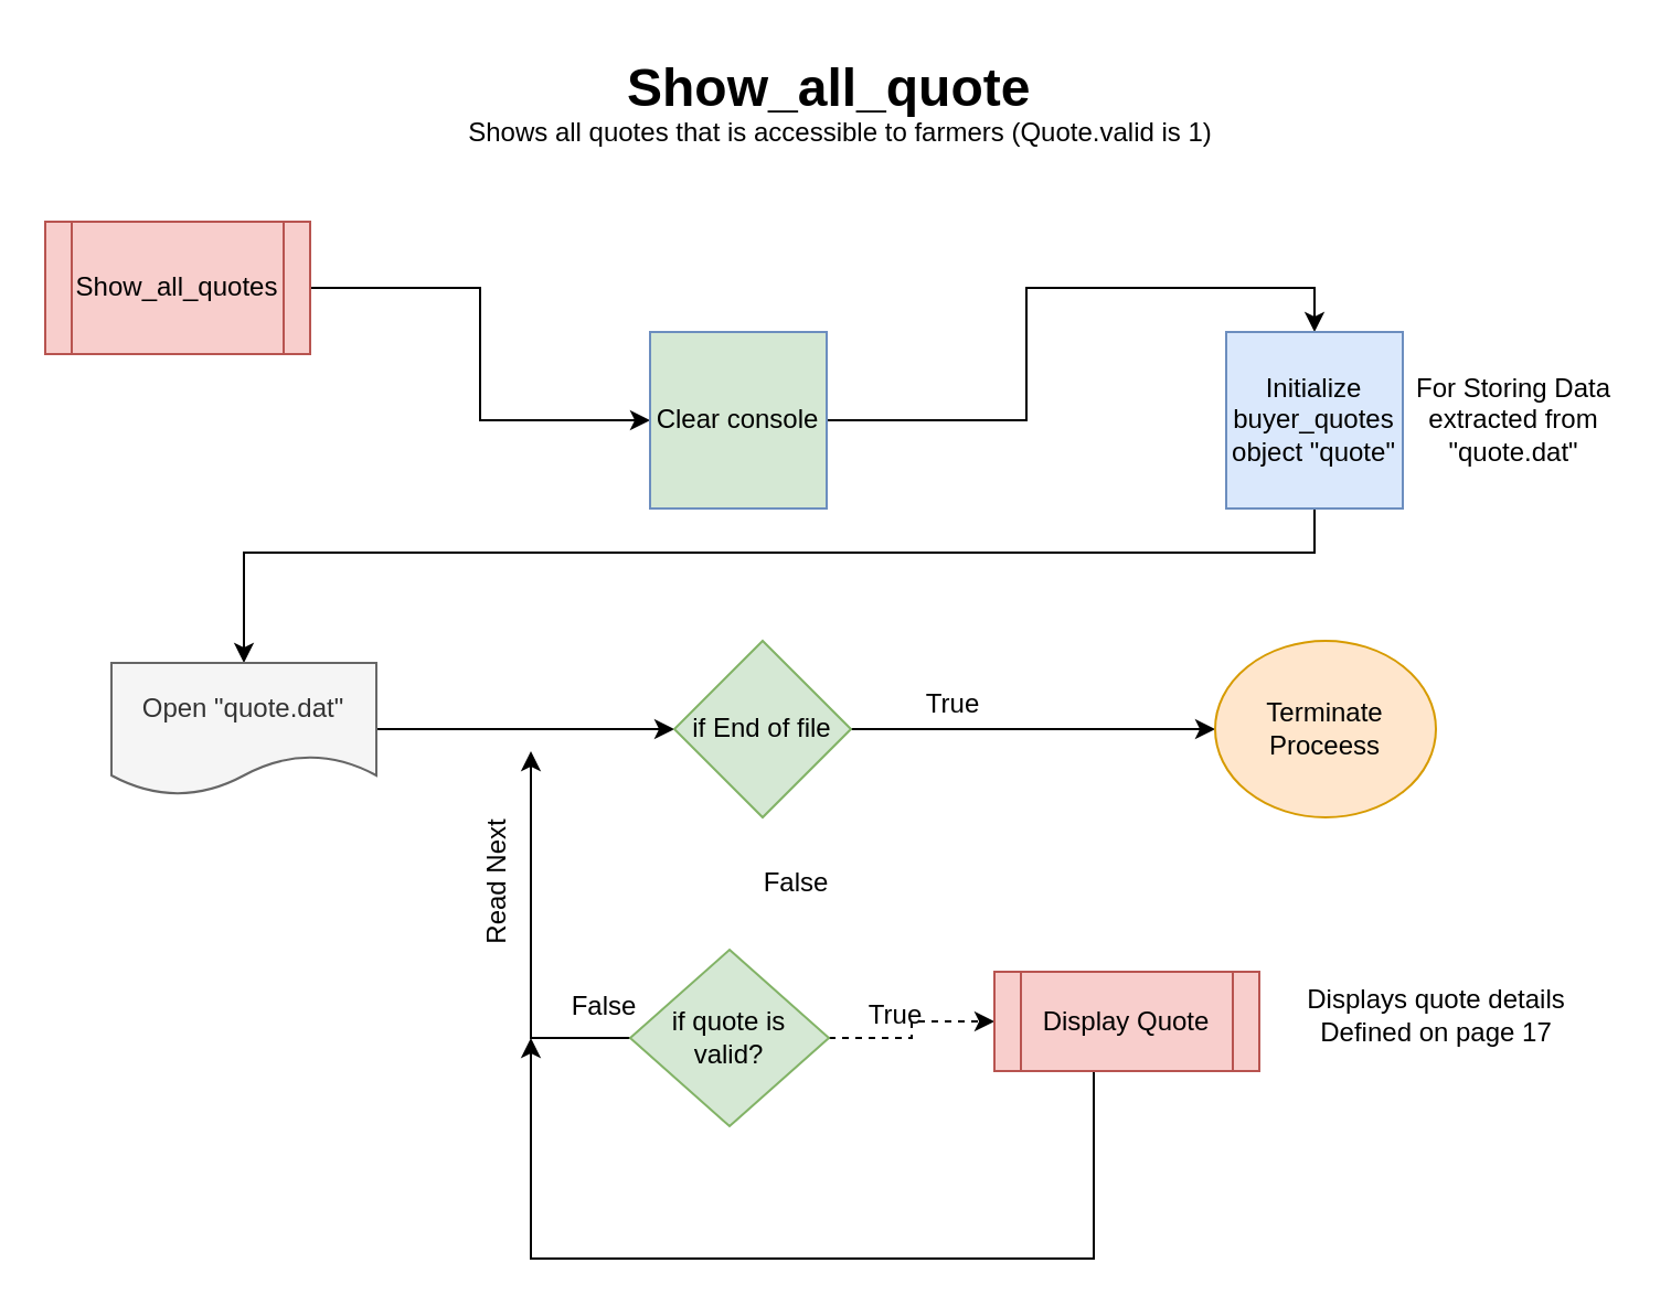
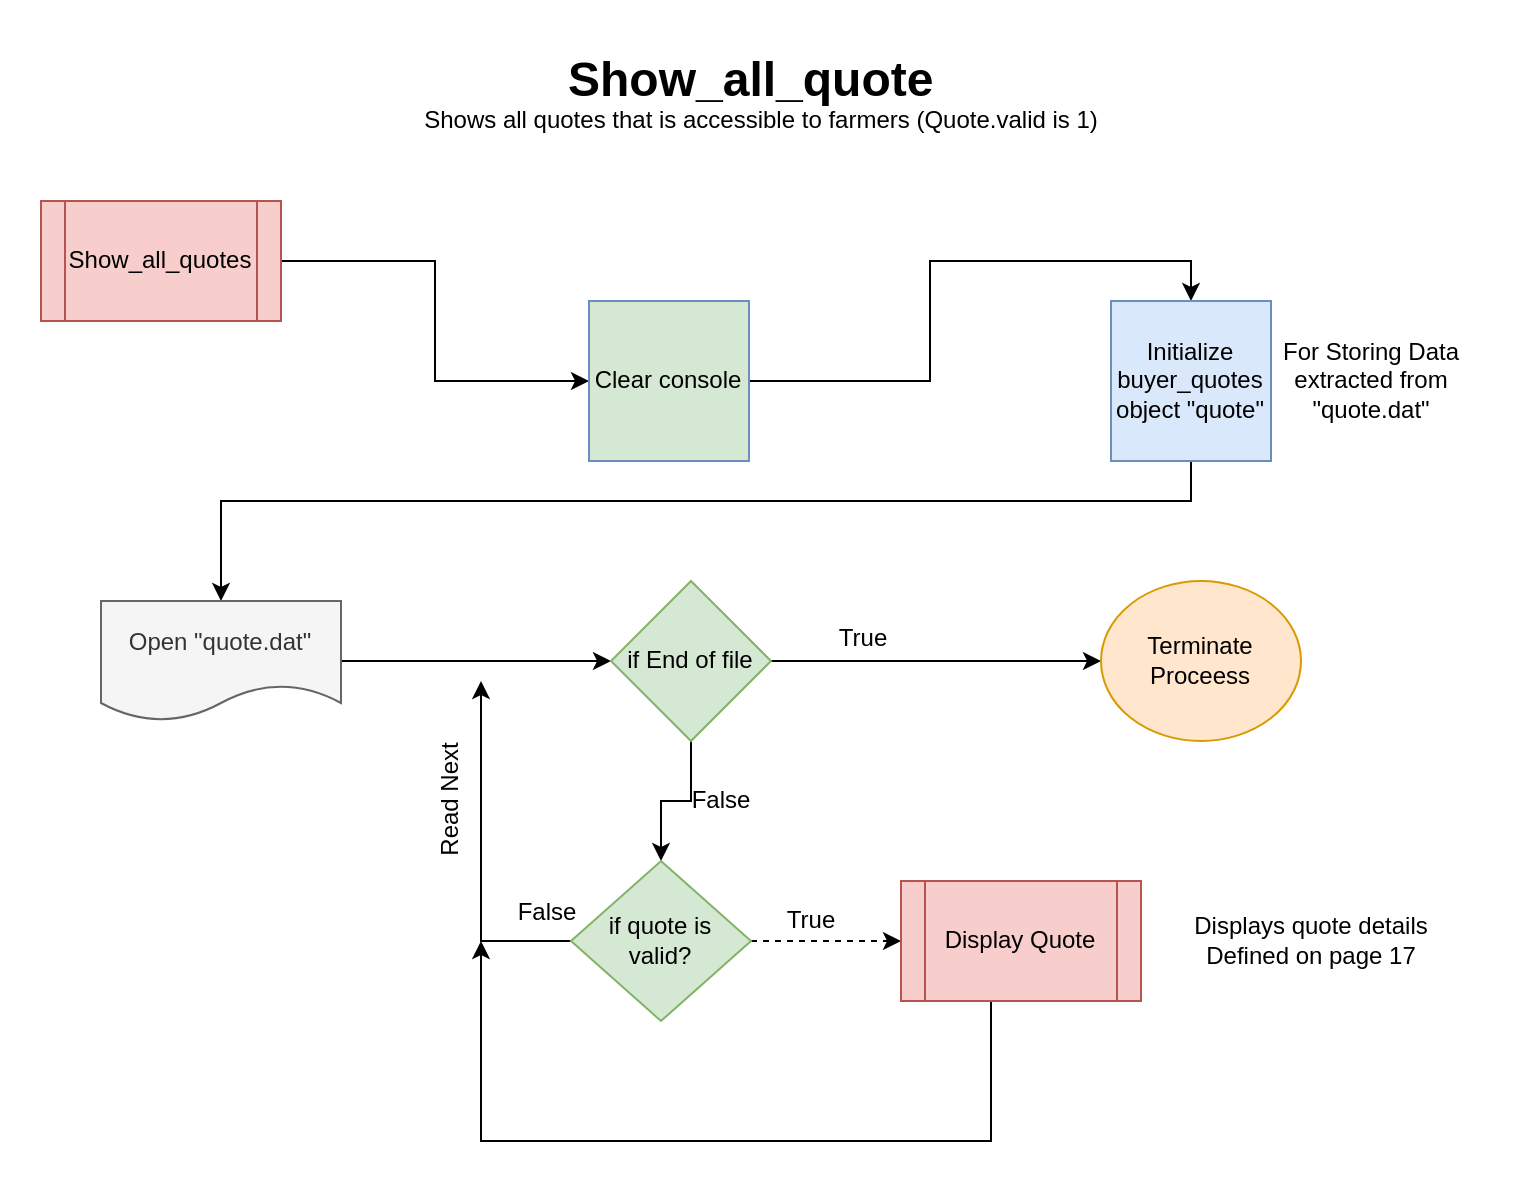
  <mxCell id="0" />
  <mxCell id="1" parent="0" />
  <mxCell id="2" style="edgeStyle=orthogonalEdgeStyle;rounded=0;orthogonalLoop=1;jettySize=auto;html=1;entryX=0;entryY=0.5;entryDx=0;entryDy=0;" parent="1" source="3" target="5" edge="1"><mxGeometry relative="1" as="geometry" /></mxCell>
  <mxCell id="3" value="Show_all_quotes" style="shape=process;whiteSpace=wrap;html=1;backgroundOutline=1;fillColor=#f8cecc;strokeColor=#b85450;" parent="1" vertex="1"><mxGeometry x="20" y="100" width="120" height="60" as="geometry" /></mxCell>
  <mxCell id="4" style="edgeStyle=orthogonalEdgeStyle;rounded=0;orthogonalLoop=1;jettySize=auto;html=1;entryX=0.5;entryY=0;entryDx=0;entryDy=0;" parent="1" source="5" target="7" edge="1"><mxGeometry relative="1" as="geometry" /></mxCell>
  <mxCell id="5" value="Clear console" style="whiteSpace=wrap;html=1;aspect=fixed;fillColor=#d5e8d4;strokeColor=#6c8ebf;" parent="1" vertex="1"><mxGeometry x="294" y="150" width="80" height="80" as="geometry" /></mxCell>
  <mxCell id="6" style="edgeStyle=orthogonalEdgeStyle;rounded=0;orthogonalLoop=1;jettySize=auto;html=1;entryX=0.5;entryY=0;entryDx=0;entryDy=0;" parent="1" source="7" target="9" edge="1"><mxGeometry relative="1" as="geometry"><Array as="points"><mxPoint x="595" y="250" /><mxPoint x="110" y="250" /></Array></mxGeometry></mxCell>
  <mxCell id="7" value="Initialize buyer_quotes object &quot;quote&quot;" style="whiteSpace=wrap;html=1;aspect=fixed;fillColor=#dae8fc;strokeColor=#6c8ebf;" parent="1" vertex="1"><mxGeometry x="555" y="150" width="80" height="80" as="geometry" /></mxCell>
  <mxCell id="8" value="" style="edgeStyle=orthogonalEdgeStyle;rounded=0;orthogonalLoop=1;jettySize=auto;html=1;" parent="1" source="9" target="12" edge="1"><mxGeometry relative="1" as="geometry" /></mxCell>
  <mxCell id="9" value="Open &quot;quote.dat&quot;" style="shape=document;whiteSpace=wrap;html=1;boundedLbl=1;fillColor=#f5f5f5;strokeColor=#666666;fontColor=#333333;" parent="1" vertex="1"><mxGeometry x="50" y="300" width="120" height="60" as="geometry" /></mxCell>
+ <mxCell id="10" value="" style="edgeStyle=orthogonalEdgeStyle;rounded=0;orthogonalLoop=1;jettySize=auto;html=1;" parent="1" source="12" target="15" edge="1"><mxGeometry relative="1" as="geometry" /></mxCell>
  <mxCell id="11" style="edgeStyle=orthogonalEdgeStyle;rounded=0;orthogonalLoop=1;jettySize=auto;html=1;" parent="1" source="12" target="18" edge="1"><mxGeometry relative="1" as="geometry"><mxPoint x="570" y="590" as="targetPoint" /></mxGeometry></mxCell>
  <mxCell id="12" value="if End of file" style="rhombus;whiteSpace=wrap;html=1;fillColor=#d5e8d4;strokeColor=#82b366;" parent="1" vertex="1"><mxGeometry x="305" y="290" width="80" height="80" as="geometry" /></mxCell>
  <mxCell id="13" style="edgeStyle=orthogonalEdgeStyle;rounded=0;orthogonalLoop=1;jettySize=auto;html=1;" parent="1" source="15" edge="1"><mxGeometry relative="1" as="geometry"><mxPoint x="240" y="340" as="targetPoint" /><Array as="points"><mxPoint x="330" y="470" /><mxPoint x="240" y="470" /><mxPoint x="240" y="400" /></Array></mxGeometry></mxCell>
  <mxCell id="14" style="edgeStyle=orthogonalEdgeStyle;rounded=0;orthogonalLoop=1;jettySize=auto;html=1;entryX=0;entryY=0.5;entryDx=0;entryDy=0;dashed=1;" parent="1" source="15" target="17" edge="1"><mxGeometry relative="1" as="geometry" /></mxCell>
  <mxCell id="15" value="if quote is valid?" style="rhombus;whiteSpace=wrap;html=1;strokeWidth=1;spacingLeft=15;spacingRight=15;fillColor=#d5e8d4;strokeColor=#82b366;" parent="1" vertex="1"><mxGeometry x="285" y="430" width="90" height="80" as="geometry" /></mxCell>
  <mxCell id="16" style="edgeStyle=orthogonalEdgeStyle;rounded=0;orthogonalLoop=1;jettySize=auto;html=1;" parent="1" source="17" edge="1"><mxGeometry relative="1" as="geometry"><mxPoint x="240" y="470" as="targetPoint" /><Array as="points"><mxPoint x="495" y="570" /><mxPoint x="240" y="570" /></Array></mxGeometry></mxCell>
- <mxCell id="17" value="Display Quote" style="shape=process;whiteSpace=wrap;html=1;backgroundOutline=1;strokeWidth=1;fillColor=#f8cecc;strokeColor=#b85450;" parent="1" vertex="1"><mxGeometry x="450" y="440" width="120" height="45" as="geometry" /></mxCell>
+ <mxCell id="17" value="Display Quote" style="shape=process;whiteSpace=wrap;html=1;backgroundOutline=1;strokeWidth=1;fillColor=#f8cecc;strokeColor=#b85450;" parent="1" vertex="1"><mxGeometry x="450" y="440" width="120" height="60" as="geometry" /></mxCell>
  <mxCell id="18" value="Terminate Proceess" style="ellipse;whiteSpace=wrap;html=1;fillColor=#ffe6cc;strokeColor=#d79b00;" parent="1" vertex="1"><mxGeometry x="550" y="290" width="100" height="80" as="geometry" /></mxCell>
  <mxCell id="19" value="&lt;h1&gt;Show_all_quotes&lt;/h1&gt;&lt;p&gt;&lt;br&gt;&lt;/p&gt;" style="text;html=1;strokeColor=none;fillColor=none;spacing=5;spacingTop=-20;whiteSpace=wrap;overflow=hidden;rounded=0;" parent="1" vertex="1"><mxGeometry x="279" y="20" width="190" height="40" as="geometry" /></mxCell>
  <mxCell id="20" value="Shows all quotes that is accessible to farmers (Quote.valid is 1)" style="text;html=1;align=center;verticalAlign=middle;resizable=0;points=[];autosize=1;" parent="1" vertex="1"><mxGeometry x="205" y="50" width="350" height="20" as="geometry" /></mxCell>
  <mxCell id="21" value="For Storing Data &lt;br&gt;extracted from &lt;br&gt;&quot;quote.dat&quot;" style="text;html=1;align=center;verticalAlign=middle;resizable=0;points=[];autosize=1;" parent="1" vertex="1"><mxGeometry x="635" y="165" width="100" height="50" as="geometry" /></mxCell>
  <mxCell id="22" value="True" style="text;html=1;align=center;verticalAlign=middle;resizable=0;points=[];autosize=1;" parent="1" vertex="1"><mxGeometry x="411" y="309" width="40" height="20" as="geometry" /></mxCell>
  <mxCell id="23" value="False" style="text;html=1;align=center;verticalAlign=middle;resizable=0;points=[];autosize=1;" parent="1" vertex="1"><mxGeometry x="335" y="390" width="50" height="20" as="geometry" /></mxCell>
  <mxCell id="24" value="True" style="text;html=1;align=center;verticalAlign=middle;resizable=0;points=[];autosize=1;" parent="1" vertex="1"><mxGeometry x="385" y="450" width="40" height="20" as="geometry" /></mxCell>
  <mxCell id="25" value="False" style="text;html=1;align=center;verticalAlign=middle;resizable=0;points=[];autosize=1;" parent="1" vertex="1"><mxGeometry x="248" y="446" width="50" height="20" as="geometry" /></mxCell>
  <mxCell id="26" value="Read Next" style="text;html=1;align=center;verticalAlign=middle;resizable=0;points=[];autosize=1;rotation=270;" parent="1" vertex="1"><mxGeometry x="190" y="390" width="70" height="20" as="geometry" /></mxCell>
- <mxCell id="27" value="Displays quote details&lt;br&gt;Defined on page 17" style="text;html=1;align=center;verticalAlign=middle;resizable=0;points=[];autosize=1;" vertex="1" parent="1"><mxGeometry x="585" y="445" width="130" height="30" as="geometry" /></mxCell>
+ <mxCell id="27" value="Displays quote details&lt;br&gt;Defined on page 17" style="text;html=1;align=center;verticalAlign=middle;resizable=0;points=[];autosize=1;" vertex="1" parent="1"><mxGeometry x="590" y="455" width="130" height="30" as="geometry" /></mxCell>
